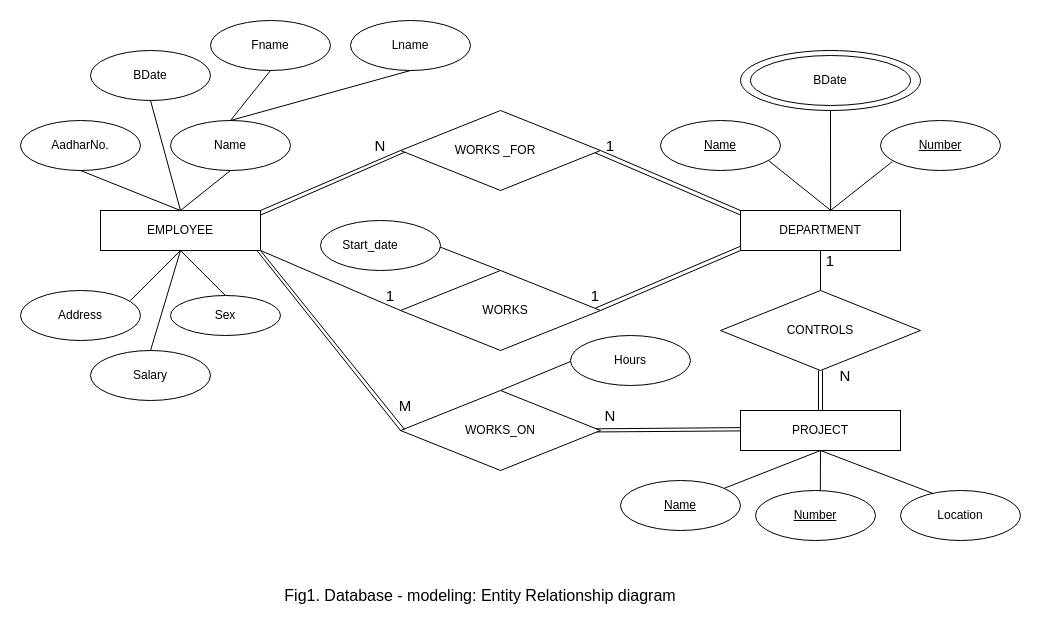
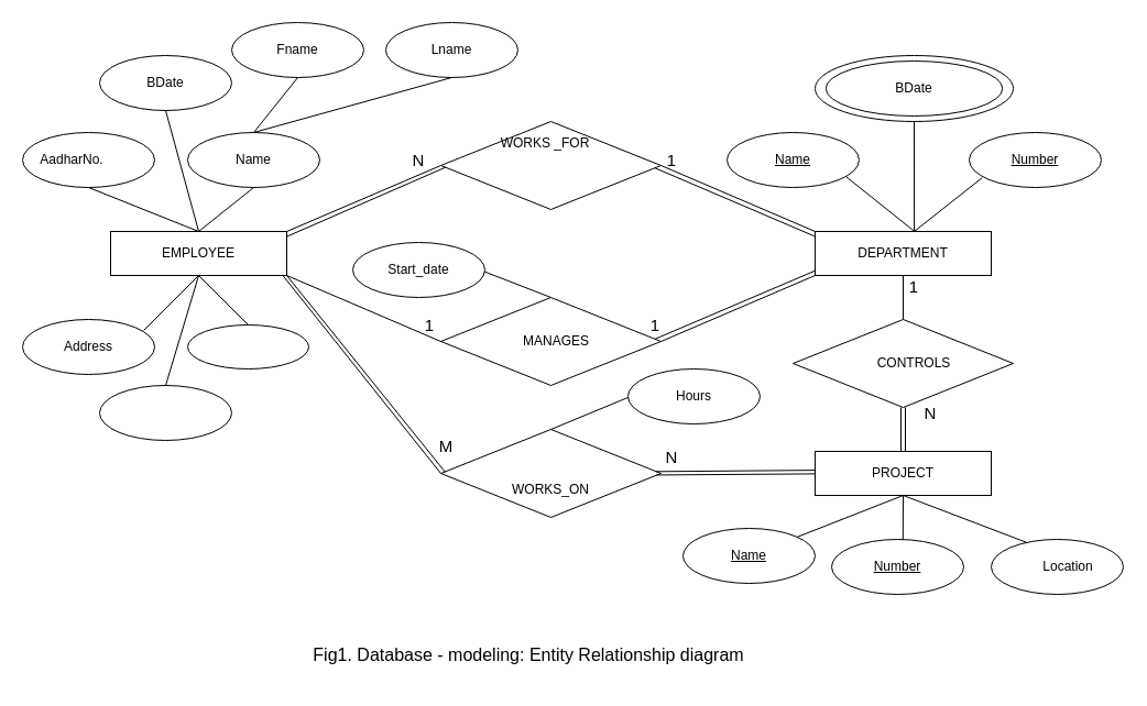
  <mxCell id="0" />
  <mxCell id="1" parent="0" />
  <mxCell id="2" value="" style="rounded=0;whiteSpace=wrap;html=1;" vertex="1" parent="1"><mxGeometry x="100" y="210" width="160" height="40" as="geometry" /></mxCell>
  <mxCell id="3" value="EMPLOYEE" style="text;html=1;align=center;verticalAlign=middle;whiteSpace=wrap;rounded=0;" vertex="1" parent="1"><mxGeometry x="140" y="215" width="80" height="30" as="geometry" /></mxCell>
  <mxCell id="4" value="" style="ellipse;whiteSpace=wrap;html=1;" vertex="1" parent="1"><mxGeometry x="20" y="120" width="120" height="50" as="geometry" /></mxCell>
  <mxCell id="5" value="" style="ellipse;whiteSpace=wrap;html=1;" vertex="1" parent="1"><mxGeometry x="90" y="50" width="120" height="50" as="geometry" /></mxCell>
- <mxCell id="6" value="AadharNo." style="text;html=1;align=center;verticalAlign=middle;whiteSpace=wrap;rounded=0;" vertex="1" parent="1"><mxGeometry x="40" y="130" width="80" height="30" as="geometry" /></mxCell>
+ <mxCell id="6" value="AadharNo." style="text;html=1;align=center;verticalAlign=middle;whiteSpace=wrap;rounded=0;" vertex="1" parent="1"><mxGeometry x="25" y="130" width="80" height="30" as="geometry" /></mxCell>
  <mxCell id="7" value="BDate" style="text;html=1;align=center;verticalAlign=middle;whiteSpace=wrap;rounded=0;" vertex="1" parent="1"><mxGeometry x="110" y="60" width="80" height="30" as="geometry" /></mxCell>
  <mxCell id="8" value="" style="ellipse;whiteSpace=wrap;html=1;" vertex="1" parent="1"><mxGeometry x="170" y="120" width="120" height="50" as="geometry" /></mxCell>
  <mxCell id="9" value="Name" style="text;html=1;align=center;verticalAlign=middle;whiteSpace=wrap;rounded=0;" vertex="1" parent="1"><mxGeometry x="190" y="130" width="80" height="30" as="geometry" /></mxCell>
  <mxCell id="10" value="" style="ellipse;whiteSpace=wrap;html=1;" vertex="1" parent="1"><mxGeometry x="20" y="290" width="120" height="50" as="geometry" /></mxCell>
  <mxCell id="11" value="Address" style="text;html=1;align=center;verticalAlign=middle;whiteSpace=wrap;rounded=0;" vertex="1" parent="1"><mxGeometry x="40" y="300" width="80" height="30" as="geometry" /></mxCell>
  <mxCell id="12" value="" style="ellipse;whiteSpace=wrap;html=1;" vertex="1" parent="1"><mxGeometry x="90" y="350" width="120" height="50" as="geometry" /></mxCell>
- <mxCell id="13" value="Salary" style="text;html=1;align=center;verticalAlign=middle;whiteSpace=wrap;rounded=0;" vertex="1" parent="1"><mxGeometry x="110" y="360" width="80" height="30" as="geometry" /></mxCell>
  <mxCell id="14" value="" style="ellipse;whiteSpace=wrap;html=1;" vertex="1" parent="1"><mxGeometry x="170" y="295" width="110" height="40" as="geometry" /></mxCell>
- <mxCell id="15" value="Sex" style="text;html=1;align=center;verticalAlign=middle;whiteSpace=wrap;rounded=0;" vertex="1" parent="1"><mxGeometry x="185" y="300" width="80" height="30" as="geometry" /></mxCell>
  <mxCell id="16" value="" style="rhombus;whiteSpace=wrap;html=1;" vertex="1" parent="1"><mxGeometry x="400" y="110" width="200" height="80" as="geometry" /></mxCell>
  <mxCell id="17" value="" style="rhombus;whiteSpace=wrap;html=1;" vertex="1" parent="1"><mxGeometry x="400" y="270" width="200" height="80" as="geometry" /></mxCell>
  <mxCell id="18" value="" style="rounded=0;whiteSpace=wrap;html=1;" vertex="1" parent="1"><mxGeometry x="740" y="210" width="160" height="40" as="geometry" /></mxCell>
  <mxCell id="19" value="DEPARTMENT" style="text;html=1;align=center;verticalAlign=middle;whiteSpace=wrap;rounded=0;" vertex="1" parent="1"><mxGeometry x="780" y="215" width="80" height="30" as="geometry" /></mxCell>
  <mxCell id="20" value="" style="ellipse;whiteSpace=wrap;html=1;" vertex="1" parent="1"><mxGeometry x="660" y="120" width="120" height="50" as="geometry" /></mxCell>
  <mxCell id="21" value="&lt;u&gt;Name&lt;/u&gt;" style="text;html=1;align=center;verticalAlign=middle;whiteSpace=wrap;rounded=0;" vertex="1" parent="1"><mxGeometry x="680" y="130" width="80" height="30" as="geometry" /></mxCell>
  <mxCell id="22" value="" style="ellipse;whiteSpace=wrap;html=1;" vertex="1" parent="1"><mxGeometry x="880" y="120" width="120" height="50" as="geometry" /></mxCell>
  <mxCell id="23" value="&lt;u&gt;Number&lt;/u&gt;" style="text;html=1;align=center;verticalAlign=middle;whiteSpace=wrap;rounded=0;" vertex="1" parent="1"><mxGeometry x="900" y="130" width="80" height="30" as="geometry" /></mxCell>
  <mxCell id="24" value="" style="ellipse;whiteSpace=wrap;html=1;" vertex="1" parent="1"><mxGeometry x="740" y="50" width="180" height="60" as="geometry" /></mxCell>
  <mxCell id="25" value="" style="ellipse;whiteSpace=wrap;html=1;" vertex="1" parent="1"><mxGeometry x="750" y="55" width="160" height="50" as="geometry" /></mxCell>
  <mxCell id="26" value="BDate" style="text;html=1;align=center;verticalAlign=middle;whiteSpace=wrap;rounded=0;" vertex="1" parent="1"><mxGeometry x="790" y="65" width="80" height="30" as="geometry" /></mxCell>
  <mxCell id="27" value="" style="rhombus;whiteSpace=wrap;html=1;" vertex="1" parent="1"><mxGeometry x="720" y="290" width="200" height="80" as="geometry" /></mxCell>
  <mxCell id="28" value="" style="rounded=0;whiteSpace=wrap;html=1;" vertex="1" parent="1"><mxGeometry x="740" y="410" width="160" height="40" as="geometry" /></mxCell>
  <mxCell id="29" value="PROJECT" style="text;html=1;align=center;verticalAlign=middle;whiteSpace=wrap;rounded=0;" vertex="1" parent="1"><mxGeometry x="780" y="415" width="80" height="30" as="geometry" /></mxCell>
  <mxCell id="30" value="" style="ellipse;whiteSpace=wrap;html=1;" vertex="1" parent="1"><mxGeometry x="620" y="480" width="120" height="50" as="geometry" /></mxCell>
  <mxCell id="31" value="&lt;u&gt;Name&lt;/u&gt;" style="text;html=1;align=center;verticalAlign=middle;whiteSpace=wrap;rounded=0;" vertex="1" parent="1"><mxGeometry x="640" y="490" width="80" height="30" as="geometry" /></mxCell>
  <mxCell id="32" value="" style="ellipse;whiteSpace=wrap;html=1;" vertex="1" parent="1"><mxGeometry x="755" y="490" width="120" height="50" as="geometry" /></mxCell>
  <mxCell id="33" value="&lt;u&gt;Number&lt;/u&gt;" style="text;html=1;align=center;verticalAlign=middle;whiteSpace=wrap;rounded=0;" vertex="1" parent="1"><mxGeometry x="775" y="500" width="80" height="30" as="geometry" /></mxCell>
  <mxCell id="34" value="" style="ellipse;whiteSpace=wrap;html=1;" vertex="1" parent="1"><mxGeometry x="900" y="490" width="120" height="50" as="geometry" /></mxCell>
- <mxCell id="35" value="Location" style="text;html=1;align=center;verticalAlign=middle;whiteSpace=wrap;rounded=0;" vertex="1" parent="1"><mxGeometry x="920" y="500" width="80" height="30" as="geometry" /></mxCell>
+ <mxCell id="35" value="Location" style="text;html=1;align=center;verticalAlign=middle;whiteSpace=wrap;rounded=0;" vertex="1" parent="1"><mxGeometry x="930" y="500" width="80" height="30" as="geometry" /></mxCell>
  <mxCell id="36" value="" style="endArrow=none;html=1;rounded=0;entryX=0.5;entryY=1;entryDx=0;entryDy=0;exitX=0.5;exitY=0;exitDx=0;exitDy=0;" edge="1" parent="1" source="2" target="4"><mxGeometry width="50" height="50" relative="1" as="geometry"><mxPoint x="40" y="215" as="sourcePoint" /><mxPoint x="90" y="165" as="targetPoint" /></mxGeometry></mxCell>
  <mxCell id="37" value="" style="endArrow=none;html=1;rounded=0;exitX=0.5;exitY=0;exitDx=0;exitDy=0;" edge="1" parent="1" source="2"><mxGeometry width="50" height="50" relative="1" as="geometry"><mxPoint x="100" y="150" as="sourcePoint" /><mxPoint x="150" y="100" as="targetPoint" /></mxGeometry></mxCell>
  <mxCell id="38" value="" style="endArrow=none;html=1;rounded=0;entryX=0.5;entryY=1;entryDx=0;entryDy=0;" edge="1" parent="1" target="8"><mxGeometry width="50" height="50" relative="1" as="geometry"><mxPoint x="180" y="210" as="sourcePoint" /><mxPoint x="230" y="160" as="targetPoint" /></mxGeometry></mxCell>
  <mxCell id="39" value="" style="endArrow=none;html=1;rounded=0;" edge="1" parent="1"><mxGeometry width="50" height="50" relative="1" as="geometry"><mxPoint x="130" y="300" as="sourcePoint" /><mxPoint x="180" y="250" as="targetPoint" /></mxGeometry></mxCell>
  <mxCell id="40" value="" style="endArrow=none;html=1;rounded=0;exitX=0.5;exitY=0;exitDx=0;exitDy=0;" edge="1" parent="1" source="14"><mxGeometry width="50" height="50" relative="1" as="geometry"><mxPoint x="130" y="300" as="sourcePoint" /><mxPoint x="180" y="250" as="targetPoint" /></mxGeometry></mxCell>
  <mxCell id="41" value="" style="endArrow=none;html=1;rounded=0;exitX=0.5;exitY=0;exitDx=0;exitDy=0;" edge="1" parent="1" source="12"><mxGeometry width="50" height="50" relative="1" as="geometry"><mxPoint x="270" y="220" as="sourcePoint" /><mxPoint x="180" y="250" as="targetPoint" /></mxGeometry></mxCell>
  <mxCell id="42" value="" style="endArrow=none;html=1;rounded=0;entryX=0;entryY=0.5;entryDx=0;entryDy=0;" edge="1" parent="1" target="16"><mxGeometry width="50" height="50" relative="1" as="geometry"><mxPoint x="260" y="210" as="sourcePoint" /><mxPoint x="400" y="170" as="targetPoint" /></mxGeometry></mxCell>
  <mxCell id="43" value="" style="endArrow=none;html=1;rounded=0;exitX=0;exitY=0.5;exitDx=0;exitDy=0;" edge="1" parent="1" source="17"><mxGeometry width="50" height="50" relative="1" as="geometry"><mxPoint x="390" y="330" as="sourcePoint" /><mxPoint x="260" y="250" as="targetPoint" /></mxGeometry></mxCell>
  <mxCell id="44" value="" style="endArrow=none;html=1;rounded=0;exitX=1;exitY=0.5;exitDx=0;exitDy=0;" edge="1" parent="1" source="16"><mxGeometry width="50" height="50" relative="1" as="geometry"><mxPoint x="690" y="260" as="sourcePoint" /><mxPoint x="740" y="210" as="targetPoint" /></mxGeometry></mxCell>
  <mxCell id="45" value="" style="endArrow=none;html=1;rounded=0;exitX=1;exitY=0.5;exitDx=0;exitDy=0;" edge="1" parent="1" source="17"><mxGeometry width="50" height="50" relative="1" as="geometry"><mxPoint x="690" y="300" as="sourcePoint" /><mxPoint x="740" y="250" as="targetPoint" /></mxGeometry></mxCell>
  <mxCell id="46" value="" style="endArrow=none;html=1;rounded=0;entryX=0.021;entryY=0.521;entryDx=0;entryDy=0;entryPerimeter=0;exitX=1.001;exitY=0.114;exitDx=0;exitDy=0;exitPerimeter=0;" edge="1" parent="1" source="2" target="16"><mxGeometry width="50" height="50" relative="1" as="geometry"><mxPoint x="260" y="220" as="sourcePoint" /><mxPoint x="310" y="170" as="targetPoint" /></mxGeometry></mxCell>
  <mxCell id="47" value="" style="endArrow=none;html=1;rounded=0;entryX=-0.004;entryY=0.106;entryDx=0;entryDy=0;entryPerimeter=0;exitX=0.972;exitY=0.528;exitDx=0;exitDy=0;exitPerimeter=0;" edge="1" parent="1" source="16" target="18"><mxGeometry width="50" height="50" relative="1" as="geometry"><mxPoint x="690" y="250" as="sourcePoint" /><mxPoint x="740" y="200" as="targetPoint" /></mxGeometry></mxCell>
  <mxCell id="48" value="" style="endArrow=none;html=1;rounded=0;entryX=0.001;entryY=0.891;entryDx=0;entryDy=0;entryPerimeter=0;exitX=0.974;exitY=0.471;exitDx=0;exitDy=0;exitPerimeter=0;" edge="1" parent="1" source="17" target="18"><mxGeometry width="50" height="50" relative="1" as="geometry"><mxPoint x="620" y="270" as="sourcePoint" /><mxPoint x="670" y="220" as="targetPoint" /></mxGeometry></mxCell>
  <mxCell id="49" value="" style="ellipse;whiteSpace=wrap;html=1;" vertex="1" parent="1"><mxGeometry x="210" y="20" width="120" height="50" as="geometry" /></mxCell>
  <mxCell id="50" value="Fname" style="text;html=1;align=center;verticalAlign=middle;whiteSpace=wrap;rounded=0;" vertex="1" parent="1"><mxGeometry x="230" y="30" width="80" height="30" as="geometry" /></mxCell>
  <mxCell id="51" value="" style="ellipse;whiteSpace=wrap;html=1;" vertex="1" parent="1"><mxGeometry x="350" y="20" width="120" height="50" as="geometry" /></mxCell>
  <mxCell id="52" value="Lname" style="text;html=1;align=center;verticalAlign=middle;whiteSpace=wrap;rounded=0;" vertex="1" parent="1"><mxGeometry x="370" y="30" width="80" height="30" as="geometry" /></mxCell>
  <mxCell id="53" value="" style="endArrow=none;html=1;rounded=0;exitX=0.5;exitY=0;exitDx=0;exitDy=0;" edge="1" parent="1" source="8"><mxGeometry width="50" height="50" relative="1" as="geometry"><mxPoint x="220" y="120" as="sourcePoint" /><mxPoint x="270" y="70" as="targetPoint" /></mxGeometry></mxCell>
  <mxCell id="54" value="" style="endArrow=none;html=1;rounded=0;exitX=0.5;exitY=0;exitDx=0;exitDy=0;" edge="1" parent="1" source="8"><mxGeometry width="50" height="50" relative="1" as="geometry"><mxPoint x="360" y="120" as="sourcePoint" /><mxPoint x="410" y="70" as="targetPoint" /></mxGeometry></mxCell>
  <mxCell id="55" value="" style="ellipse;whiteSpace=wrap;html=1;" vertex="1" parent="1"><mxGeometry x="320" y="220" width="120" height="50" as="geometry" /></mxCell>
- <mxCell id="56" value="Start_date" style="text;html=1;align=center;verticalAlign=middle;whiteSpace=wrap;rounded=0;" vertex="1" parent="1"><mxGeometry x="330" y="230" width="80" height="30" as="geometry" /></mxCell>
+ <mxCell id="56" value="Start_date" style="text;html=1;align=center;verticalAlign=middle;whiteSpace=wrap;rounded=0;" vertex="1" parent="1"><mxGeometry x="340" y="230" width="80" height="30" as="geometry" /></mxCell>
  <mxCell id="57" value="" style="rhombus;whiteSpace=wrap;html=1;" vertex="1" parent="1"><mxGeometry x="400" y="390" width="200" height="80" as="geometry" /></mxCell>
  <mxCell id="58" value="" style="endArrow=none;html=1;rounded=0;entryX=0.021;entryY=0.489;entryDx=0;entryDy=0;entryPerimeter=0;" edge="1" parent="1" target="57"><mxGeometry width="50" height="50" relative="1" as="geometry"><mxPoint x="260" y="250" as="sourcePoint" /><mxPoint x="380" y="310" as="targetPoint" /></mxGeometry></mxCell>
  <mxCell id="59" value="" style="endArrow=none;html=1;rounded=0;entryX=0.98;entryY=1.011;entryDx=0;entryDy=0;entryPerimeter=0;exitX=0;exitY=0.5;exitDx=0;exitDy=0;" edge="1" parent="1" source="57" target="2"><mxGeometry width="50" height="50" relative="1" as="geometry"><mxPoint x="390.118" y="510" as="sourcePoint" /><mxPoint x="340" y="260" as="targetPoint" /></mxGeometry></mxCell>
  <mxCell id="60" value="" style="endArrow=none;html=1;rounded=0;entryX=-0.002;entryY=0.428;entryDx=0;entryDy=0;entryPerimeter=0;exitX=0.977;exitY=0.479;exitDx=0;exitDy=0;exitPerimeter=0;" edge="1" parent="1" source="57" target="28"><mxGeometry width="50" height="50" relative="1" as="geometry"><mxPoint x="690" y="470" as="sourcePoint" /><mxPoint x="740" y="420" as="targetPoint" /></mxGeometry></mxCell>
  <mxCell id="61" value="" style="endArrow=none;html=1;rounded=0;entryX=0;entryY=0.51;entryDx=0;entryDy=0;entryPerimeter=0;exitX=0.98;exitY=0.518;exitDx=0;exitDy=0;exitPerimeter=0;" edge="1" parent="1" source="57" target="28"><mxGeometry width="50" height="50" relative="1" as="geometry"><mxPoint x="598" y="430.5" as="sourcePoint" /><mxPoint x="740" y="429.5" as="targetPoint" /></mxGeometry></mxCell>
- <mxCell id="62" value="WORKS _FOR" style="text;html=1;align=center;verticalAlign=middle;whiteSpace=wrap;rounded=0;" vertex="1" parent="1"><mxGeometry x="430" y="135" width="130" height="30" as="geometry" /></mxCell>
- <mxCell id="63" value="WORKS" style="text;html=1;align=center;verticalAlign=middle;whiteSpace=wrap;rounded=0;" vertex="1" parent="1"><mxGeometry x="440" y="295" width="130" height="30" as="geometry" /></mxCell>
- <mxCell id="64" value="WORKS_ON" style="text;html=1;align=center;verticalAlign=middle;whiteSpace=wrap;rounded=0;" vertex="1" parent="1"><mxGeometry x="435" y="415" width="130" height="30" as="geometry" /></mxCell>
- <mxCell id="65" value="CONTROLS" style="text;html=1;align=center;verticalAlign=middle;whiteSpace=wrap;rounded=0;" vertex="1" parent="1"><mxGeometry x="755" y="315" width="130" height="30" as="geometry" /></mxCell>
+ <mxCell id="62" value="WORKS _FOR" style="text;html=1;align=center;verticalAlign=middle;whiteSpace=wrap;rounded=0;" vertex="1" parent="1"><mxGeometry x="430" y="115" width="130" height="30" as="geometry" /></mxCell>
+ <mxCell id="63" value="MANAGES" style="text;html=1;align=center;verticalAlign=middle;whiteSpace=wrap;rounded=0;" vertex="1" parent="1"><mxGeometry x="440" y="295" width="130" height="30" as="geometry" /></mxCell>
+ <mxCell id="64" value="WORKS_ON" style="text;html=1;align=center;verticalAlign=middle;whiteSpace=wrap;rounded=0;" vertex="1" parent="1"><mxGeometry x="435" y="430" width="130" height="30" as="geometry" /></mxCell>
+ <mxCell id="65" value="CONTROLS" style="text;html=1;align=center;verticalAlign=middle;whiteSpace=wrap;rounded=0;" vertex="1" parent="1"><mxGeometry x="765" y="315" width="130" height="30" as="geometry" /></mxCell>
  <mxCell id="66" value="" style="endArrow=none;html=1;rounded=0;entryX=0.5;entryY=0;entryDx=0;entryDy=0;exitX=0.997;exitY=0.531;exitDx=0;exitDy=0;exitPerimeter=0;" edge="1" parent="1" source="55" target="17"><mxGeometry width="50" height="50" relative="1" as="geometry"><mxPoint x="440" y="250" as="sourcePoint" /><mxPoint x="490" y="200" as="targetPoint" /></mxGeometry></mxCell>
  <mxCell id="67" value="" style="ellipse;whiteSpace=wrap;html=1;" vertex="1" parent="1"><mxGeometry x="570" y="335" width="120" height="50" as="geometry" /></mxCell>
  <mxCell id="68" value="Hours" style="text;html=1;align=center;verticalAlign=middle;whiteSpace=wrap;rounded=0;" vertex="1" parent="1"><mxGeometry x="590" y="345" width="80" height="30" as="geometry" /></mxCell>
  <mxCell id="69" value="" style="endArrow=none;html=1;rounded=0;entryX=0.001;entryY=0.519;entryDx=0;entryDy=0;entryPerimeter=0;" edge="1" parent="1" target="67"><mxGeometry width="50" height="50" relative="1" as="geometry"><mxPoint x="500" y="390" as="sourcePoint" /><mxPoint x="550" y="340" as="targetPoint" /></mxGeometry></mxCell>
  <mxCell id="70" value="" style="endArrow=none;html=1;rounded=0;exitX=0.563;exitY=-0.002;exitDx=0;exitDy=0;exitPerimeter=0;" edge="1" parent="1" source="18"><mxGeometry width="50" height="50" relative="1" as="geometry"><mxPoint x="780" y="160" as="sourcePoint" /><mxPoint x="830" y="110" as="targetPoint" /></mxGeometry></mxCell>
  <mxCell id="71" value="" style="endArrow=none;html=1;rounded=0;exitX=0.563;exitY=-0.006;exitDx=0;exitDy=0;exitPerimeter=0;entryX=0.902;entryY=0.805;entryDx=0;entryDy=0;entryPerimeter=0;" edge="1" parent="1" source="18" target="20"><mxGeometry width="50" height="50" relative="1" as="geometry"><mxPoint x="730" y="200" as="sourcePoint" /><mxPoint x="780" y="150" as="targetPoint" /></mxGeometry></mxCell>
  <mxCell id="72" value="" style="endArrow=none;html=1;rounded=0;entryX=0.098;entryY=0.824;entryDx=0;entryDy=0;entryPerimeter=0;" edge="1" parent="1" target="22"><mxGeometry width="50" height="50" relative="1" as="geometry"><mxPoint x="830" y="210" as="sourcePoint" /><mxPoint x="880" y="160" as="targetPoint" /></mxGeometry></mxCell>
  <mxCell id="73" value="" style="endArrow=none;html=1;rounded=0;entryX=0.5;entryY=1;entryDx=0;entryDy=0;exitX=0.5;exitY=0;exitDx=0;exitDy=0;" edge="1" parent="1" source="27" target="18"><mxGeometry width="50" height="50" relative="1" as="geometry"><mxPoint x="800" y="310" as="sourcePoint" /><mxPoint x="850" y="260" as="targetPoint" /></mxGeometry></mxCell>
  <mxCell id="74" value="" style="endArrow=none;html=1;rounded=0;exitX=0.5;exitY=0;exitDx=0;exitDy=0;shape=link;" edge="1" parent="1" source="28"><mxGeometry width="50" height="50" relative="1" as="geometry"><mxPoint x="770" y="420" as="sourcePoint" /><mxPoint x="820" y="370" as="targetPoint" /></mxGeometry></mxCell>
  <mxCell id="75" value="" style="endArrow=none;html=1;rounded=0;" edge="1" parent="1" source="30"><mxGeometry width="50" height="50" relative="1" as="geometry"><mxPoint x="770" y="500" as="sourcePoint" /><mxPoint x="820" y="450" as="targetPoint" /></mxGeometry></mxCell>
  <mxCell id="76" value="" style="endArrow=none;html=1;rounded=0;entryX=0.5;entryY=1;entryDx=0;entryDy=0;exitX=0.54;exitY=0.007;exitDx=0;exitDy=0;exitPerimeter=0;" edge="1" parent="1" source="32" target="28"><mxGeometry width="50" height="50" relative="1" as="geometry"><mxPoint x="810" y="510" as="sourcePoint" /><mxPoint x="860" y="460" as="targetPoint" /></mxGeometry></mxCell>
  <mxCell id="77" value="" style="endArrow=none;html=1;rounded=0;exitX=0.269;exitY=0.057;exitDx=0;exitDy=0;exitPerimeter=0;" edge="1" parent="1" source="34"><mxGeometry width="50" height="50" relative="1" as="geometry"><mxPoint x="770" y="500" as="sourcePoint" /><mxPoint x="820" y="450" as="targetPoint" /></mxGeometry></mxCell>
  <mxCell id="78" value="&lt;font style=&quot;font-size: 15px;&quot;&gt;N&lt;/font&gt;" style="text;html=1;align=center;verticalAlign=middle;whiteSpace=wrap;rounded=0;" vertex="1" parent="1"><mxGeometry x="350" y="130" width="60" height="30" as="geometry" /></mxCell>
  <mxCell id="79" value="&lt;font style=&quot;font-size: 15px;&quot;&gt;N&lt;/font&gt;" style="text;html=1;align=center;verticalAlign=middle;whiteSpace=wrap;rounded=0;" vertex="1" parent="1"><mxGeometry x="815" y="360" width="60" height="30" as="geometry" /></mxCell>
  <mxCell id="80" value="&lt;font style=&quot;font-size: 15px;&quot;&gt;1&lt;/font&gt;" style="text;html=1;align=center;verticalAlign=middle;whiteSpace=wrap;rounded=0;" vertex="1" parent="1"><mxGeometry x="580" y="130" width="60" height="30" as="geometry" /></mxCell>
  <mxCell id="81" value="&lt;font style=&quot;font-size: 15px;&quot;&gt;1&lt;/font&gt;" style="text;html=1;align=center;verticalAlign=middle;whiteSpace=wrap;rounded=0;" vertex="1" parent="1"><mxGeometry x="565" y="280" width="60" height="30" as="geometry" /></mxCell>
  <mxCell id="82" value="&lt;font style=&quot;font-size: 15px;&quot;&gt;1&lt;/font&gt;" style="text;html=1;align=center;verticalAlign=middle;whiteSpace=wrap;rounded=0;" vertex="1" parent="1"><mxGeometry x="360" y="280" width="60" height="30" as="geometry" /></mxCell>
  <mxCell id="83" value="&lt;font style=&quot;font-size: 15px;&quot;&gt;1&lt;/font&gt;" style="text;html=1;align=center;verticalAlign=middle;whiteSpace=wrap;rounded=0;" vertex="1" parent="1"><mxGeometry x="800" y="245" width="60" height="30" as="geometry" /></mxCell>
  <mxCell id="84" value="&lt;font style=&quot;font-size: 15px;&quot;&gt;M&lt;/font&gt;" style="text;html=1;align=center;verticalAlign=middle;whiteSpace=wrap;rounded=0;" vertex="1" parent="1"><mxGeometry x="375" y="390" width="60" height="30" as="geometry" /></mxCell>
  <mxCell id="85" value="&lt;font style=&quot;font-size: 15px;&quot;&gt;N&lt;/font&gt;" style="text;html=1;align=center;verticalAlign=middle;whiteSpace=wrap;rounded=0;" vertex="1" parent="1"><mxGeometry x="580" y="400" width="60" height="30" as="geometry" /></mxCell>
  <mxCell id="86" value="&lt;font style=&quot;font-size: 16px;&quot;&gt;Fig1. Database - modeling: Entity Relationship diagram&lt;/font&gt;" style="text;html=1;align=center;verticalAlign=middle;whiteSpace=wrap;rounded=0;" vertex="1" parent="1"><mxGeometry x="250" y="570" width="460" height="50" as="geometry" /></mxCell>
